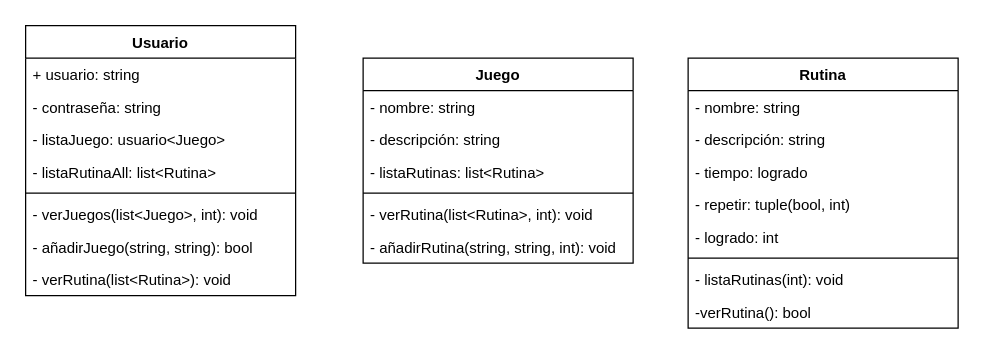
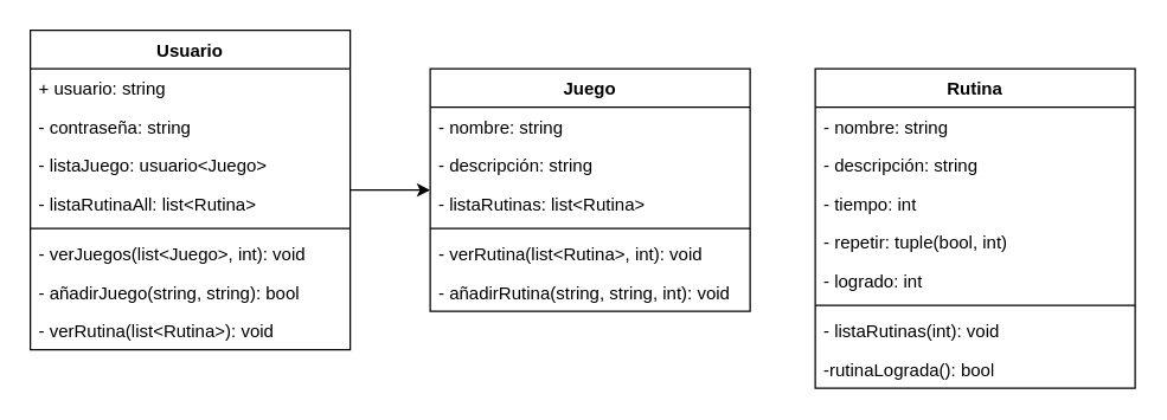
  <mxCell id="0" />
  <mxCell id="1" parent="0" />
+ <mxCell id="2" value="" style="edgeStyle=orthogonalEdgeStyle;rounded=0;orthogonalLoop=1;jettySize=auto;html=1;" edge="1" parent="1" source="3" target="12"><mxGeometry relative="1" as="geometry" /></mxCell>
  <mxCell id="3" value="Usuario" style="swimlane;fontStyle=1;align=center;verticalAlign=top;childLayout=stackLayout;horizontal=1;startSize=26;horizontalStack=0;resizeParent=1;resizeParentMax=0;resizeLast=0;collapsible=1;marginBottom=0;whiteSpace=wrap;html=1;" vertex="1" parent="1"><mxGeometry x="20" y="20" width="216" height="216" as="geometry" /></mxCell>
  <mxCell id="4" value="+ usuario: string" style="text;strokeColor=none;fillColor=none;align=left;verticalAlign=top;spacingLeft=4;spacingRight=4;overflow=hidden;rotatable=0;points=[[0,0.5],[1,0.5]];portConstraint=eastwest;whiteSpace=wrap;html=1;" vertex="1" parent="3"><mxGeometry y="26" width="216" height="26" as="geometry" /></mxCell>
  <mxCell id="5" value="- contraseña: string" style="text;strokeColor=none;fillColor=none;align=left;verticalAlign=top;spacingLeft=4;spacingRight=4;overflow=hidden;rotatable=0;points=[[0,0.5],[1,0.5]];portConstraint=eastwest;whiteSpace=wrap;html=1;" vertex="1" parent="3"><mxGeometry y="52" width="216" height="26" as="geometry" /></mxCell>
  <mxCell id="6" value="- listaJuego: usuario&amp;lt;Juego&amp;gt;" style="text;strokeColor=none;fillColor=none;align=left;verticalAlign=top;spacingLeft=4;spacingRight=4;overflow=hidden;rotatable=0;points=[[0,0.5],[1,0.5]];portConstraint=eastwest;whiteSpace=wrap;html=1;" vertex="1" parent="3"><mxGeometry y="78" width="216" height="26" as="geometry" /></mxCell>
  <mxCell id="7" value="- listaRutinaAll: list&amp;lt;Rutina&amp;gt;" style="text;strokeColor=none;fillColor=none;align=left;verticalAlign=top;spacingLeft=4;spacingRight=4;overflow=hidden;rotatable=0;points=[[0,0.5],[1,0.5]];portConstraint=eastwest;whiteSpace=wrap;html=1;" vertex="1" parent="3"><mxGeometry y="104" width="216" height="26" as="geometry" /></mxCell>
  <mxCell id="8" value="" style="line;strokeWidth=1;fillColor=none;align=left;verticalAlign=middle;spacingTop=-1;spacingLeft=3;spacingRight=3;rotatable=0;labelPosition=right;points=[];portConstraint=eastwest;strokeColor=inherit;" vertex="1" parent="3"><mxGeometry y="130" width="216" height="8" as="geometry" /></mxCell>
  <mxCell id="9" value="- verJuegos(list&amp;lt;Juego&amp;gt;, int): void" style="whiteSpace=wrap;html=1;align=left;verticalAlign=top;fillColor=none;strokeColor=none;gradientColor=none;spacingLeft=4;spacingRight=4;" vertex="1" parent="3"><mxGeometry y="138" width="216" height="26" as="geometry" /></mxCell>
  <mxCell id="10" value="- añadirJuego(string, string): bool" style="whiteSpace=wrap;html=1;align=left;verticalAlign=top;fillColor=none;strokeColor=none;gradientColor=none;spacingLeft=4;spacingRight=4;" vertex="1" parent="3"><mxGeometry y="164" width="216" height="26" as="geometry" /></mxCell>
  <mxCell id="11" value="- verRutina(list&amp;lt;Rutina&amp;gt;): void" style="text;strokeColor=none;fillColor=none;align=left;verticalAlign=top;spacingLeft=4;spacingRight=4;overflow=hidden;rotatable=0;points=[[0,0.5],[1,0.5]];portConstraint=eastwest;whiteSpace=wrap;html=1;" vertex="1" parent="3"><mxGeometry y="190" width="216" height="26" as="geometry" /></mxCell>
  <mxCell id="12" value="Juego" style="swimlane;fontStyle=1;align=center;verticalAlign=top;childLayout=stackLayout;horizontal=1;startSize=26;horizontalStack=0;resizeParent=1;resizeParentMax=0;resizeLast=0;collapsible=1;marginBottom=0;whiteSpace=wrap;html=1;" vertex="1" parent="1"><mxGeometry x="290" y="46" width="216" height="164" as="geometry" /></mxCell>
  <mxCell id="13" value="- nombre: string" style="text;strokeColor=none;fillColor=none;align=left;verticalAlign=top;spacingLeft=4;spacingRight=4;overflow=hidden;rotatable=0;points=[[0,0.5],[1,0.5]];portConstraint=eastwest;whiteSpace=wrap;html=1;" vertex="1" parent="12"><mxGeometry y="26" width="216" height="26" as="geometry" /></mxCell>
  <mxCell id="14" value="- descripción: string" style="text;strokeColor=none;fillColor=none;align=left;verticalAlign=top;spacingLeft=4;spacingRight=4;overflow=hidden;rotatable=0;points=[[0,0.5],[1,0.5]];portConstraint=eastwest;whiteSpace=wrap;html=1;" vertex="1" parent="12"><mxGeometry y="52" width="216" height="26" as="geometry" /></mxCell>
  <mxCell id="15" value="- listaRutinas: list&amp;lt;Rutina&amp;gt;" style="text;strokeColor=none;fillColor=none;align=left;verticalAlign=top;spacingLeft=4;spacingRight=4;overflow=hidden;rotatable=0;points=[[0,0.5],[1,0.5]];portConstraint=eastwest;whiteSpace=wrap;html=1;" vertex="1" parent="12"><mxGeometry y="78" width="216" height="26" as="geometry" /></mxCell>
  <mxCell id="16" value="" style="line;strokeWidth=1;fillColor=none;align=left;verticalAlign=middle;spacingTop=-1;spacingLeft=3;spacingRight=3;rotatable=0;labelPosition=right;points=[];portConstraint=eastwest;strokeColor=inherit;" vertex="1" parent="12"><mxGeometry y="104" width="216" height="8" as="geometry" /></mxCell>
  <mxCell id="17" value="- verRutina(list&amp;lt;Rutina&amp;gt;, int): void" style="whiteSpace=wrap;html=1;align=left;verticalAlign=top;fillColor=none;strokeColor=none;gradientColor=none;spacingLeft=4;spacingRight=4;" vertex="1" parent="12"><mxGeometry y="112" width="216" height="26" as="geometry" /></mxCell>
  <mxCell id="18" value="- añadirRutina(string, string, int): void" style="whiteSpace=wrap;html=1;align=left;verticalAlign=top;fillColor=none;strokeColor=none;gradientColor=none;spacingLeft=4;spacingRight=4;" vertex="1" parent="12"><mxGeometry y="138" width="216" height="26" as="geometry" /></mxCell>
  <mxCell id="19" value="Rutina" style="swimlane;fontStyle=1;align=center;verticalAlign=top;childLayout=stackLayout;horizontal=1;startSize=26;horizontalStack=0;resizeParent=1;resizeParentMax=0;resizeLast=0;collapsible=1;marginBottom=0;whiteSpace=wrap;html=1;" vertex="1" parent="1"><mxGeometry x="550" y="46" width="216" height="216" as="geometry" /></mxCell>
  <mxCell id="20" value="- nombre: string" style="text;strokeColor=none;fillColor=none;align=left;verticalAlign=top;spacingLeft=4;spacingRight=4;overflow=hidden;rotatable=0;points=[[0,0.5],[1,0.5]];portConstraint=eastwest;whiteSpace=wrap;html=1;" vertex="1" parent="19"><mxGeometry y="26" width="216" height="26" as="geometry" /></mxCell>
  <mxCell id="21" value="- descripción: string" style="text;strokeColor=none;fillColor=none;align=left;verticalAlign=top;spacingLeft=4;spacingRight=4;overflow=hidden;rotatable=0;points=[[0,0.5],[1,0.5]];portConstraint=eastwest;whiteSpace=wrap;html=1;" vertex="1" parent="19"><mxGeometry y="52" width="216" height="26" as="geometry" /></mxCell>
- <mxCell id="22" value="- tiempo: logrado" style="text;strokeColor=none;fillColor=none;align=left;verticalAlign=top;spacingLeft=4;spacingRight=4;overflow=hidden;rotatable=0;points=[[0,0.5],[1,0.5]];portConstraint=eastwest;whiteSpace=wrap;html=1;" vertex="1" parent="19"><mxGeometry y="78" width="216" height="26" as="geometry" /></mxCell>
+ <mxCell id="22" value="- tiempo: int" style="text;strokeColor=none;fillColor=none;align=left;verticalAlign=top;spacingLeft=4;spacingRight=4;overflow=hidden;rotatable=0;points=[[0,0.5],[1,0.5]];portConstraint=eastwest;whiteSpace=wrap;html=1;" vertex="1" parent="19"><mxGeometry y="78" width="216" height="26" as="geometry" /></mxCell>
  <mxCell id="23" value="- repetir: tuple(bool, int)" style="text;strokeColor=none;fillColor=none;align=left;verticalAlign=top;spacingLeft=4;spacingRight=4;overflow=hidden;rotatable=0;points=[[0,0.5],[1,0.5]];portConstraint=eastwest;whiteSpace=wrap;html=1;" vertex="1" parent="19"><mxGeometry y="104" width="216" height="26" as="geometry" /></mxCell>
  <mxCell id="24" value="- logrado: int" style="text;strokeColor=none;fillColor=none;align=left;verticalAlign=top;spacingLeft=4;spacingRight=4;overflow=hidden;rotatable=0;points=[[0,0.5],[1,0.5]];portConstraint=eastwest;whiteSpace=wrap;html=1;" vertex="1" parent="19"><mxGeometry y="130" width="216" height="26" as="geometry" /></mxCell>
  <mxCell id="25" value="" style="line;strokeWidth=1;fillColor=none;align=left;verticalAlign=middle;spacingTop=-1;spacingLeft=3;spacingRight=3;rotatable=0;labelPosition=right;points=[];portConstraint=eastwest;strokeColor=inherit;" vertex="1" parent="19"><mxGeometry y="156" width="216" height="8" as="geometry" /></mxCell>
  <mxCell id="26" value="- listaRutinas(int): void" style="text;strokeColor=none;fillColor=none;align=left;verticalAlign=top;spacingLeft=4;spacingRight=4;overflow=hidden;rotatable=0;points=[[0,0.5],[1,0.5]];portConstraint=eastwest;whiteSpace=wrap;html=1;" vertex="1" parent="19"><mxGeometry y="164" width="216" height="26" as="geometry" /></mxCell>
- <mxCell id="27" value="-verRutina(): bool" style="text;strokeColor=none;fillColor=none;align=left;verticalAlign=top;spacingLeft=4;spacingRight=4;overflow=hidden;rotatable=0;points=[[0,0.5],[1,0.5]];portConstraint=eastwest;whiteSpace=wrap;html=1;" vertex="1" parent="19"><mxGeometry y="190" width="216" height="26" as="geometry" /></mxCell>
+ <mxCell id="27" value="-rutinaLograda(): bool" style="text;strokeColor=none;fillColor=none;align=left;verticalAlign=top;spacingLeft=4;spacingRight=4;overflow=hidden;rotatable=0;points=[[0,0.5],[1,0.5]];portConstraint=eastwest;whiteSpace=wrap;html=1;" vertex="1" parent="19"><mxGeometry y="190" width="216" height="26" as="geometry" /></mxCell>
